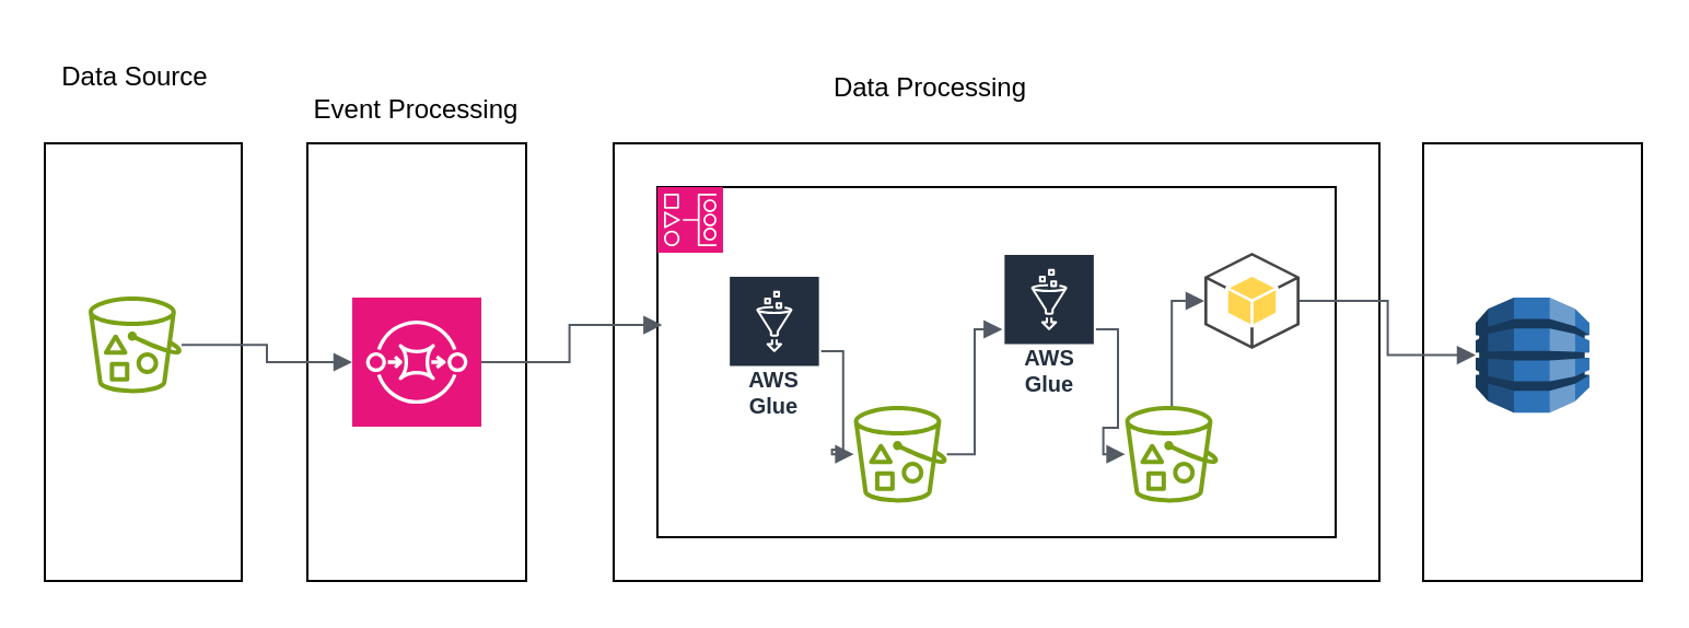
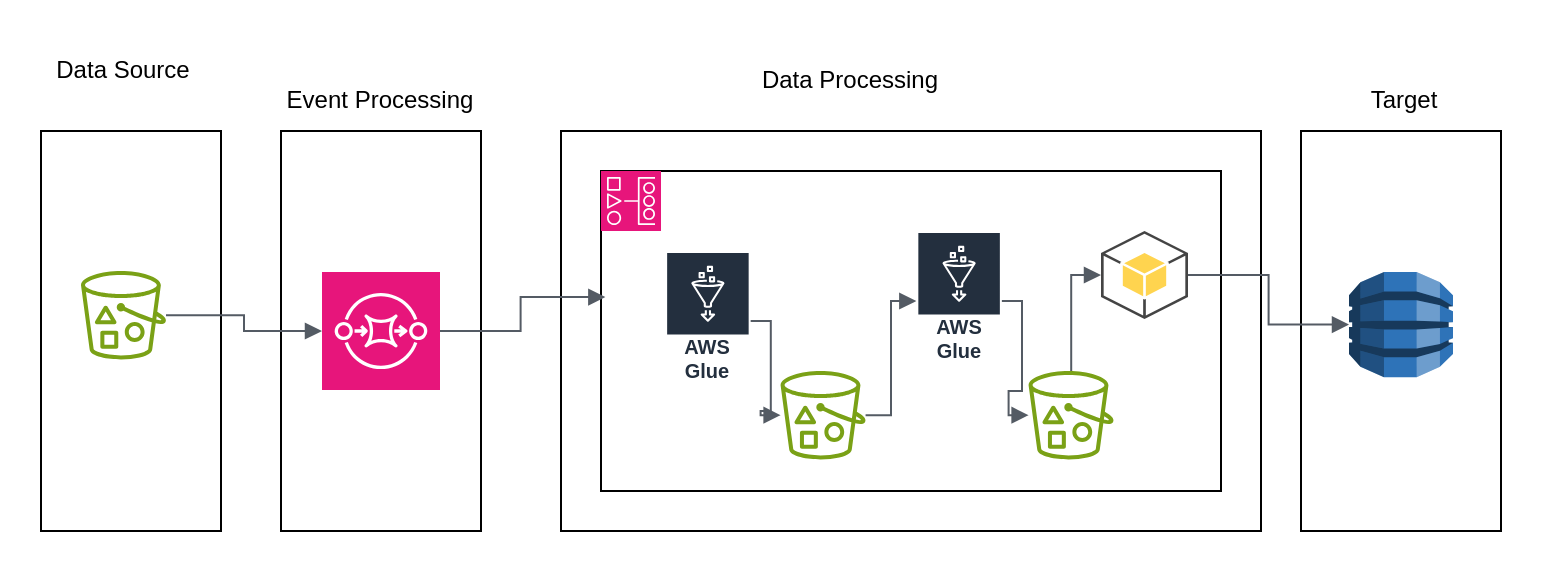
  <mxCell id="0" />
  <mxCell id="1" parent="0" />
  <mxCell id="2" value="" style="rounded=0;whiteSpace=wrap;html=1;" vertex="1" parent="1"><mxGeometry x="20" y="65" width="90" height="200" as="geometry" /></mxCell>
  <mxCell id="3" value="" style="rounded=0;whiteSpace=wrap;html=1;" vertex="1" parent="1"><mxGeometry x="140" y="65" width="100" height="200" as="geometry" /></mxCell>
  <mxCell id="4" value="" style="rounded=0;whiteSpace=wrap;html=1;" vertex="1" parent="1"><mxGeometry x="280" y="65" width="350" height="200" as="geometry" /></mxCell>
  <mxCell id="5" value="" style="rounded=0;whiteSpace=wrap;html=1;" vertex="1" parent="1"><mxGeometry x="650" y="65" width="100" height="200" as="geometry" /></mxCell>
  <mxCell id="6" value="" style="sketch=0;outlineConnect=0;fontColor=#232F3E;gradientColor=none;fillColor=#7AA116;strokeColor=none;dashed=0;verticalLabelPosition=bottom;verticalAlign=top;align=center;html=1;fontSize=12;fontStyle=0;aspect=fixed;pointerEvents=1;shape=mxgraph.aws4.bucket_with_objects;" vertex="1" parent="1"><mxGeometry x="40" y="135" width="42.5" height="44.2" as="geometry" /></mxCell>
  <mxCell id="7" value="" style="sketch=0;points=[[0,0,0],[0.25,0,0],[0.5,0,0],[0.75,0,0],[1,0,0],[0,1,0],[0.25,1,0],[0.5,1,0],[0.75,1,0],[1,1,0],[0,0.25,0],[0,0.5,0],[0,0.75,0],[1,0.25,0],[1,0.5,0],[1,0.75,0]];outlineConnect=0;fontColor=#232F3E;fillColor=#E7157B;strokeColor=#ffffff;dashed=0;verticalLabelPosition=bottom;verticalAlign=top;align=center;html=1;fontSize=12;fontStyle=0;aspect=fixed;shape=mxgraph.aws4.resourceIcon;resIcon=mxgraph.aws4.sqs;" vertex="1" parent="1"><mxGeometry x="160.5" y="135.5" width="59" height="59" as="geometry" /></mxCell>
  <mxCell id="8" value="" style="group" vertex="1" connectable="0" parent="1"><mxGeometry x="300" y="85" width="310" height="160" as="geometry" /></mxCell>
  <mxCell id="9" value="" style="rounded=0;whiteSpace=wrap;html=1;" vertex="1" parent="8"><mxGeometry width="310" height="160" as="geometry" /></mxCell>
  <mxCell id="10" value="" style="sketch=0;points=[[0,0,0],[0.25,0,0],[0.5,0,0],[0.75,0,0],[1,0,0],[0,1,0],[0.25,1,0],[0.5,1,0],[0.75,1,0],[1,1,0],[0,0.25,0],[0,0.5,0],[0,0.75,0],[1,0.25,0],[1,0.5,0],[1,0.75,0]];outlineConnect=0;fontColor=#232F3E;fillColor=#E7157B;strokeColor=#ffffff;dashed=0;verticalLabelPosition=bottom;verticalAlign=top;align=center;html=1;fontSize=12;fontStyle=0;aspect=fixed;shape=mxgraph.aws4.resourceIcon;resIcon=mxgraph.aws4.managed_workflows_for_apache_airflow;" vertex="1" parent="8"><mxGeometry width="30" height="30" as="geometry" /></mxCell>
  <mxCell id="11" value="AWS Glue" style="sketch=0;outlineConnect=0;fontColor=#232F3E;gradientColor=none;strokeColor=#ffffff;fillColor=#232F3E;dashed=0;verticalLabelPosition=middle;verticalAlign=bottom;align=center;html=1;whiteSpace=wrap;fontSize=10;fontStyle=1;spacing=3;shape=mxgraph.aws4.productIcon;prIcon=mxgraph.aws4.glue;" vertex="1" parent="8"><mxGeometry x="32.069" y="40" width="42.759" height="70" as="geometry" /></mxCell>
  <mxCell id="12" value="AWS Glue" style="sketch=0;outlineConnect=0;fontColor=#232F3E;gradientColor=none;strokeColor=#ffffff;fillColor=#232F3E;dashed=0;verticalLabelPosition=middle;verticalAlign=bottom;align=center;html=1;whiteSpace=wrap;fontSize=10;fontStyle=1;spacing=3;shape=mxgraph.aws4.productIcon;prIcon=mxgraph.aws4.glue;" vertex="1" parent="8"><mxGeometry x="157.672" y="30" width="42.759" height="70" as="geometry" /></mxCell>
  <mxCell id="13" value="" style="sketch=0;outlineConnect=0;fontColor=#232F3E;gradientColor=none;fillColor=#7AA116;strokeColor=none;dashed=0;verticalLabelPosition=bottom;verticalAlign=top;align=center;html=1;fontSize=12;fontStyle=0;aspect=fixed;pointerEvents=1;shape=mxgraph.aws4.bucket_with_objects;" vertex="1" parent="8"><mxGeometry x="89.793" y="100" width="42.5" height="44.2" as="geometry" /></mxCell>
  <mxCell id="14" value="" style="edgeStyle=orthogonalEdgeStyle;html=1;endArrow=block;elbow=vertical;startArrow=none;endFill=1;strokeColor=#545B64;rounded=0;" edge="1" parent="8" source="11" target="13"><mxGeometry width="100" relative="1" as="geometry"><mxPoint x="-42.759" y="90" as="sourcePoint" /><mxPoint x="64.138" y="90" as="targetPoint" /></mxGeometry></mxCell>
  <mxCell id="15" value="" style="edgeStyle=orthogonalEdgeStyle;html=1;endArrow=block;elbow=vertical;startArrow=none;endFill=1;strokeColor=#545B64;rounded=0;" edge="1" parent="8" source="13" target="12"><mxGeometry width="100" relative="1" as="geometry"><mxPoint x="-42.759" y="90" as="sourcePoint" /><mxPoint x="64.138" y="90" as="targetPoint" /></mxGeometry></mxCell>
  <mxCell id="16" value="" style="sketch=0;outlineConnect=0;fontColor=#232F3E;gradientColor=none;fillColor=#7AA116;strokeColor=none;dashed=0;verticalLabelPosition=bottom;verticalAlign=top;align=center;html=1;fontSize=12;fontStyle=0;aspect=fixed;pointerEvents=1;shape=mxgraph.aws4.bucket_with_objects;" vertex="1" parent="8"><mxGeometry x="213.793" y="100" width="42.5" height="44.2" as="geometry" /></mxCell>
  <mxCell id="17" value="" style="edgeStyle=orthogonalEdgeStyle;html=1;endArrow=block;elbow=vertical;startArrow=none;endFill=1;strokeColor=#545B64;rounded=0;" edge="1" parent="8" source="12" target="16"><mxGeometry width="100" relative="1" as="geometry"><mxPoint x="-40" y="90" as="sourcePoint" /><mxPoint x="60" y="90" as="targetPoint" /></mxGeometry></mxCell>
  <mxCell id="18" value="" style="outlineConnect=0;dashed=0;verticalLabelPosition=bottom;verticalAlign=top;align=center;html=1;shape=mxgraph.aws3.android;fillColor=#FFD44F;gradientColor=none;" vertex="1" parent="8"><mxGeometry x="250" y="30" width="43.5" height="44" as="geometry" /></mxCell>
  <mxCell id="19" value="" style="edgeStyle=orthogonalEdgeStyle;html=1;endArrow=block;elbow=vertical;startArrow=none;endFill=1;strokeColor=#545B64;rounded=0;entryX=0;entryY=0.5;entryDx=0;entryDy=0;entryPerimeter=0;" edge="1" parent="8" source="16" target="18"><mxGeometry width="100" relative="1" as="geometry"><mxPoint x="-40" y="90" as="sourcePoint" /><mxPoint x="60" y="90" as="targetPoint" /></mxGeometry></mxCell>
  <mxCell id="20" value="" style="outlineConnect=0;dashed=0;verticalLabelPosition=bottom;verticalAlign=top;align=center;html=1;shape=mxgraph.aws3.dynamo_db;fillColor=#2E73B8;gradientColor=none;" vertex="1" parent="1"><mxGeometry x="674" y="135.5" width="52" height="52.6" as="geometry" /></mxCell>
  <mxCell id="21" value="" style="edgeStyle=orthogonalEdgeStyle;html=1;endArrow=block;elbow=vertical;startArrow=none;endFill=1;strokeColor=#545B64;rounded=0;entryX=0;entryY=0.5;entryDx=0;entryDy=0;entryPerimeter=0;" edge="1" parent="1" source="6" target="7"><mxGeometry width="100" relative="1" as="geometry"><mxPoint x="260" y="175" as="sourcePoint" /><mxPoint x="360" y="175" as="targetPoint" /></mxGeometry></mxCell>
  <mxCell id="22" value="" style="edgeStyle=orthogonalEdgeStyle;html=1;endArrow=block;elbow=vertical;startArrow=none;endFill=1;strokeColor=#545B64;rounded=0;exitX=1;exitY=0.5;exitDx=0;exitDy=0;exitPerimeter=0;entryX=0.007;entryY=0.394;entryDx=0;entryDy=0;entryPerimeter=0;" edge="1" parent="1" source="7" target="9"><mxGeometry width="100" relative="1" as="geometry"><mxPoint x="260" y="175" as="sourcePoint" /><mxPoint x="360" y="175" as="targetPoint" /></mxGeometry></mxCell>
  <mxCell id="23" value="Data Source" style="text;strokeColor=none;align=center;fillColor=none;html=1;verticalAlign=middle;whiteSpace=wrap;rounded=0;" vertex="1" parent="1"><mxGeometry x="23.75" y="20" width="75" height="30" as="geometry" /></mxCell>
  <mxCell id="24" value="Event Processing" style="text;strokeColor=none;align=center;fillColor=none;html=1;verticalAlign=middle;whiteSpace=wrap;rounded=0;" vertex="1" parent="1"><mxGeometry x="141.25" y="35" width="97.5" height="30" as="geometry" /></mxCell>
  <mxCell id="25" value="Data Processing" style="text;strokeColor=none;align=center;fillColor=none;html=1;verticalAlign=middle;whiteSpace=wrap;rounded=0;" vertex="1" parent="1"><mxGeometry x="376.25" y="25" width="97.5" height="30" as="geometry" /></mxCell>
+ <mxCell id="26" value="Target" style="text;strokeColor=none;align=center;fillColor=none;html=1;verticalAlign=middle;whiteSpace=wrap;rounded=0;" vertex="1" parent="1"><mxGeometry x="652.5" y="35" width="97.5" height="30" as="geometry" /></mxCell>
  <mxCell id="27" value="" style="edgeStyle=orthogonalEdgeStyle;html=1;endArrow=block;elbow=vertical;startArrow=none;endFill=1;strokeColor=#545B64;rounded=0;exitX=1;exitY=0.5;exitDx=0;exitDy=0;exitPerimeter=0;" edge="1" parent="1" source="18" target="20"><mxGeometry width="100" relative="1" as="geometry"><mxPoint x="260" y="175" as="sourcePoint" /><mxPoint x="360" y="175" as="targetPoint" /></mxGeometry></mxCell>
